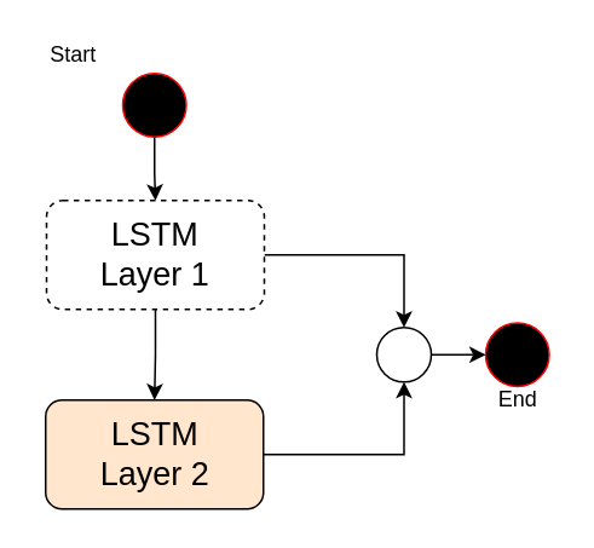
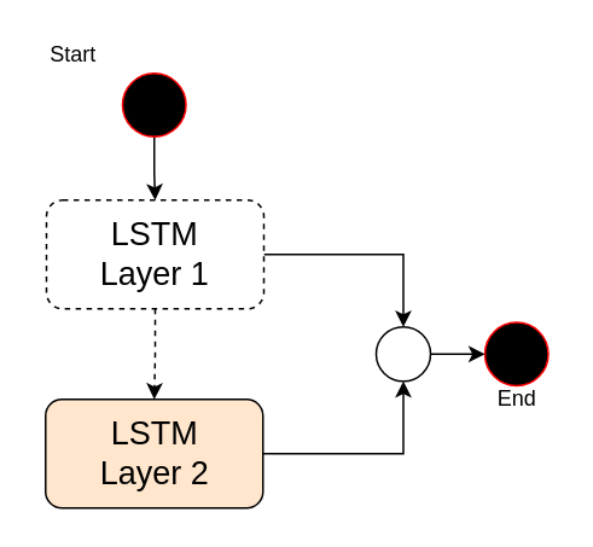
  <mxCell id="0" />
  <mxCell id="1" parent="0" />
  <mxCell id="2" style="edgeStyle=orthogonalEdgeStyle;rounded=0;orthogonalLoop=1;jettySize=auto;html=1;entryX=0.5;entryY=0;entryDx=0;entryDy=0;" edge="1" parent="1" source="3" target="6"><mxGeometry relative="1" as="geometry" /></mxCell>
  <mxCell id="3" value="" style="ellipse;whiteSpace=wrap;html=1;aspect=fixed;fillColor=#000000;strokeColor=#FF0000;" vertex="1" parent="1"><mxGeometry x="67" y="40" width="35" height="35" as="geometry" /></mxCell>
- <mxCell id="4" style="edgeStyle=orthogonalEdgeStyle;rounded=0;orthogonalLoop=1;jettySize=auto;html=1;entryX=0.5;entryY=0;entryDx=0;entryDy=0;" edge="1" parent="1" source="6" target="8"><mxGeometry relative="1" as="geometry" /></mxCell>
+ <mxCell id="4" style="edgeStyle=orthogonalEdgeStyle;rounded=0;orthogonalLoop=1;jettySize=auto;html=1;entryX=0.5;entryY=0;entryDx=0;entryDy=0;dashed=1;" edge="1" parent="1" source="6" target="8"><mxGeometry relative="1" as="geometry" /></mxCell>
  <mxCell id="5" style="edgeStyle=orthogonalEdgeStyle;rounded=0;orthogonalLoop=1;jettySize=auto;html=1;entryX=0.5;entryY=0;entryDx=0;entryDy=0;" edge="1" parent="1" source="6" target="13"><mxGeometry relative="1" as="geometry" /></mxCell>
  <mxCell id="6" value="&lt;div&gt;&lt;font style=&quot;font-size: 18px&quot;&gt;LSTM&lt;/font&gt;&lt;/div&gt;&lt;div&gt;&lt;font style=&quot;font-size: 18px&quot;&gt; Layer 1&lt;/font&gt;&lt;/div&gt;" style="rounded=1;whiteSpace=wrap;html=1;strokeColor=#000000;fillColor=#FFFFFF;dashed=1;" vertex="1" parent="1"><mxGeometry x="25" y="110" width="120" height="60" as="geometry" /></mxCell>
  <mxCell id="7" style="edgeStyle=orthogonalEdgeStyle;rounded=0;orthogonalLoop=1;jettySize=auto;html=1;entryX=0.5;entryY=1;entryDx=0;entryDy=0;" edge="1" parent="1" source="8" target="13"><mxGeometry relative="1" as="geometry" /></mxCell>
  <mxCell id="8" value="&lt;div&gt;&lt;font style=&quot;font-size: 18px&quot;&gt;LSTM&lt;/font&gt;&lt;/div&gt;&lt;div&gt;&lt;font style=&quot;font-size: 18px&quot;&gt; Layer 2&lt;br&gt;&lt;/font&gt;&lt;/div&gt;" style="rounded=1;whiteSpace=wrap;html=1;strokeColor=#000000;fillColor=#ffe6cc;" vertex="1" parent="1"><mxGeometry x="24.5" y="220" width="120" height="60" as="geometry" /></mxCell>
  <mxCell id="9" value="" style="ellipse;whiteSpace=wrap;html=1;aspect=fixed;fillColor=#000000;strokeColor=#FF0000;" vertex="1" parent="1"><mxGeometry x="267" y="177.5" width="35" height="35" as="geometry" /></mxCell>
  <mxCell id="10" value="Start" style="text;html=1;strokeColor=none;fillColor=none;align=center;verticalAlign=middle;whiteSpace=wrap;rounded=0;" vertex="1" parent="1"><mxGeometry x="20" y="20" width="40" height="20" as="geometry" /></mxCell>
  <mxCell id="11" value="End" style="text;html=1;strokeColor=none;fillColor=none;align=center;verticalAlign=middle;whiteSpace=wrap;rounded=0;" vertex="1" parent="1"><mxGeometry x="264.5" y="210" width="40" height="20" as="geometry" /></mxCell>
  <mxCell id="12" style="edgeStyle=orthogonalEdgeStyle;rounded=0;orthogonalLoop=1;jettySize=auto;html=1;" edge="1" parent="1" source="13"><mxGeometry relative="1" as="geometry"><mxPoint x="267" y="195" as="targetPoint" /></mxGeometry></mxCell>
  <mxCell id="13" value="" style="ellipse;whiteSpace=wrap;html=1;aspect=fixed;strokeColor=#000000;fillColor=#FFFFFF;" vertex="1" parent="1"><mxGeometry x="207" y="180" width="30" height="30" as="geometry" /></mxCell>
